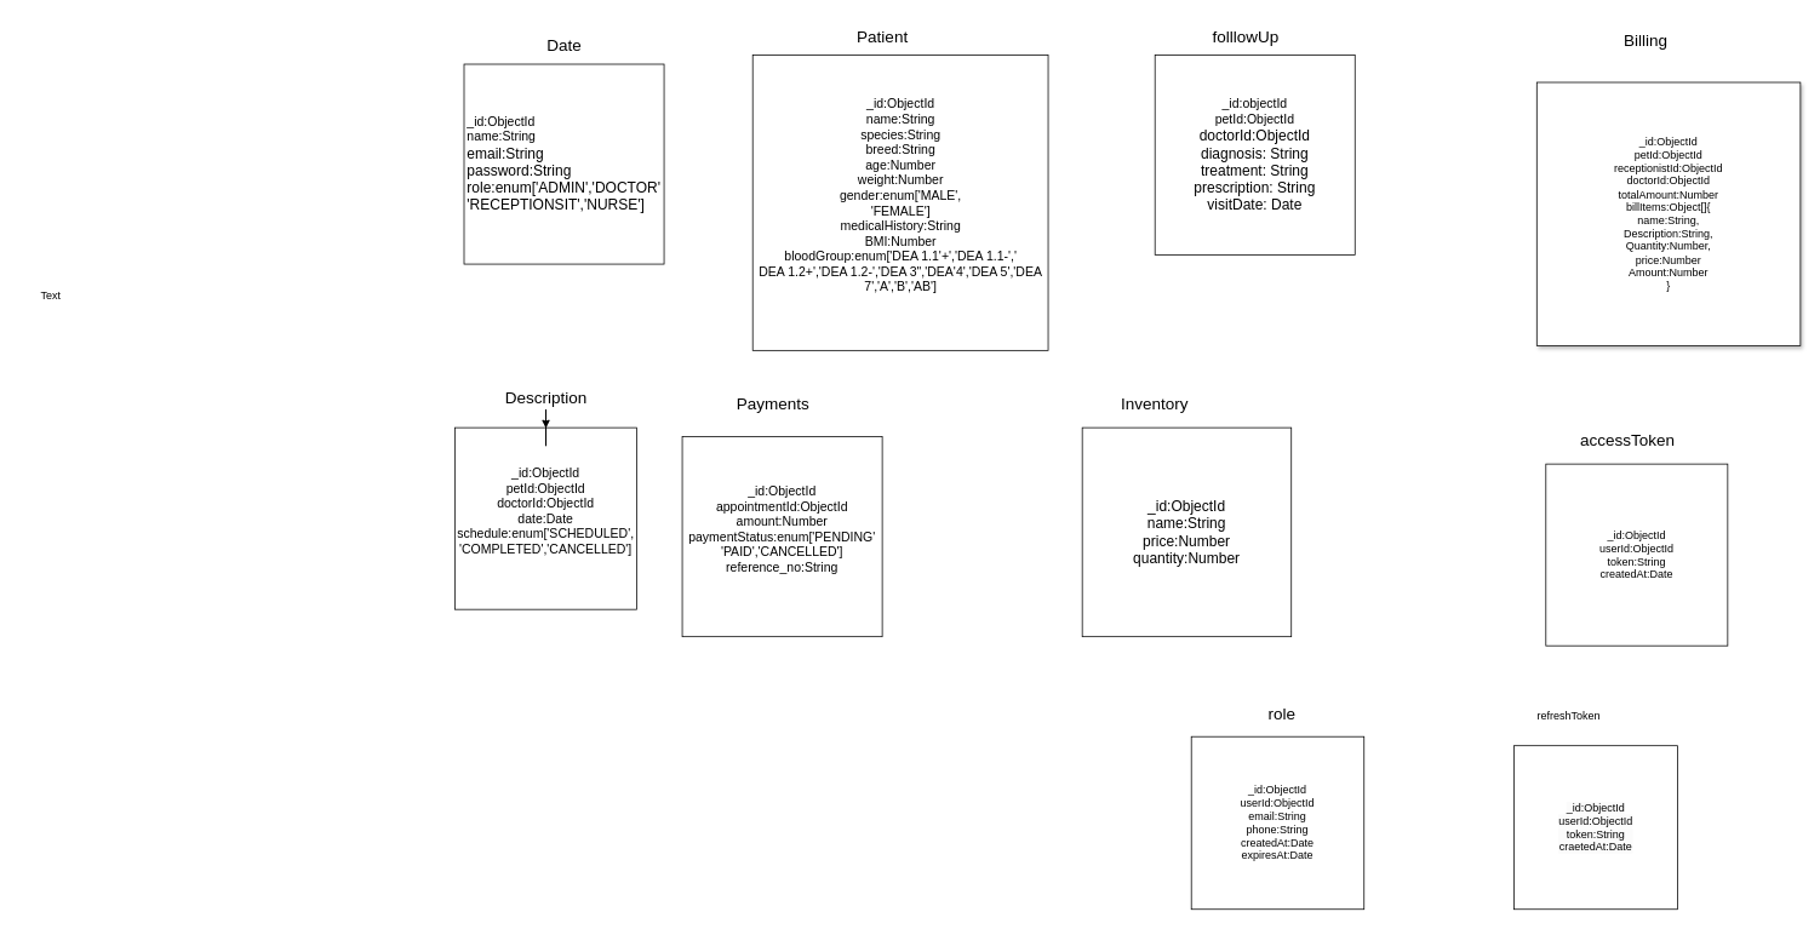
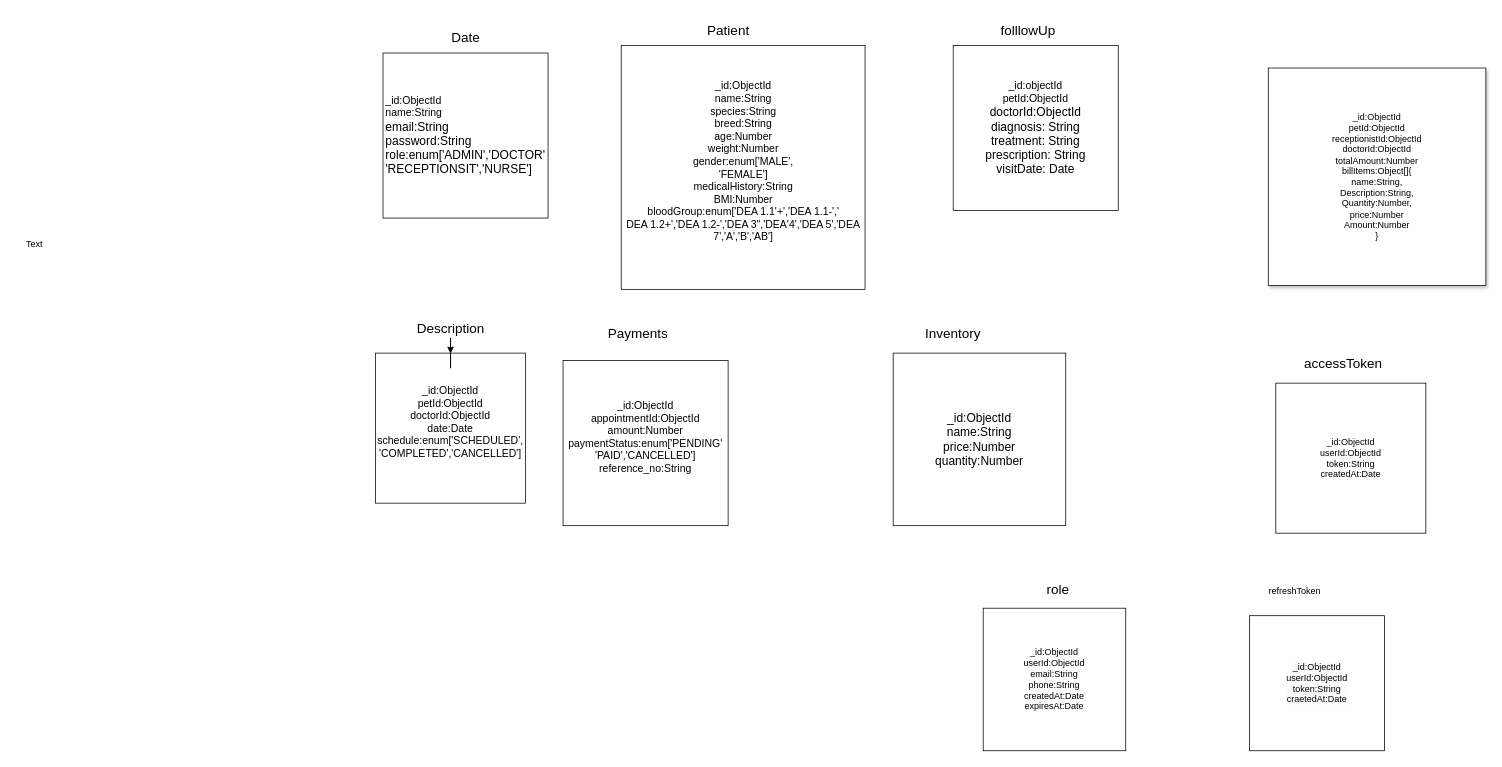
  <mxCell id="0" />
  <mxCell id="1" parent="0" />
  <mxCell id="2" value="&lt;div style=&quot;text-align: justify;&quot;&gt;&lt;font style=&quot;font-size: 14px;&quot;&gt;_id:ObjectId&lt;/font&gt;&lt;/div&gt;&lt;div style=&quot;text-align: justify;&quot;&gt;&lt;font style=&quot;font-size: 14px;&quot;&gt;name:String&lt;/font&gt;&lt;/div&gt;&lt;div style=&quot;text-align: justify;&quot;&gt;&lt;font size=&quot;3&quot; style=&quot;&quot;&gt;email:String&lt;/font&gt;&lt;/div&gt;&lt;div style=&quot;text-align: justify;&quot;&gt;&lt;font size=&quot;3&quot; style=&quot;&quot;&gt;password:String&lt;/font&gt;&lt;/div&gt;&lt;div style=&quot;text-align: justify;&quot;&gt;&lt;font size=&quot;3&quot; style=&quot;&quot;&gt;role:enum['ADMIN','DOCTOR'&lt;/font&gt;&lt;/div&gt;&lt;div style=&quot;text-align: justify;&quot;&gt;&lt;font size=&quot;3&quot; style=&quot;&quot;&gt;'RECEPTIONSIT','NURSE']&lt;/font&gt;&lt;/div&gt;" style="whiteSpace=wrap;html=1;aspect=fixed;align=center;" parent="1" vertex="1"><mxGeometry x="510" y="70" width="220" height="220" as="geometry" /></mxCell>
  <mxCell id="3" value="&lt;span style=&quot;font-size: 18px;&quot;&gt;Date&lt;/span&gt;" style="text;html=1;align=center;verticalAlign=middle;resizable=0;points=[];autosize=1;strokeColor=none;fillColor=none;" parent="1" vertex="1"><mxGeometry x="590" y="30" width="60" height="40" as="geometry" /></mxCell>
  <mxCell id="4" value="&lt;div&gt;&lt;font style=&quot;font-size: 14px;&quot;&gt;_id:ObjectId&lt;/font&gt;&lt;/div&gt;&lt;font style=&quot;font-size: 14px;&quot;&gt;name:String&lt;/font&gt;&lt;div&gt;&lt;font style=&quot;font-size: 14px;&quot;&gt;species:String&lt;/font&gt;&lt;/div&gt;&lt;div&gt;&lt;font style=&quot;font-size: 14px;&quot;&gt;breed:String&lt;/font&gt;&lt;/div&gt;&lt;div&gt;&lt;font style=&quot;font-size: 14px;&quot;&gt;age:Number&lt;/font&gt;&lt;/div&gt;&lt;div&gt;&lt;font style=&quot;font-size: 14px;&quot;&gt;weight:Number&lt;/font&gt;&lt;/div&gt;&lt;div&gt;&lt;font style=&quot;font-size: 14px;&quot;&gt;gender:enum['MALE',&lt;/font&gt;&lt;/div&gt;&lt;div&gt;&lt;font style=&quot;font-size: 14px;&quot;&gt;'FEMALE']&lt;/font&gt;&lt;/div&gt;&lt;div&gt;&lt;font style=&quot;font-size: 14px;&quot;&gt;medicalHistory:String&lt;/font&gt;&lt;/div&gt;&lt;div&gt;&lt;font style=&quot;font-size: 14px;&quot;&gt;BMI:Number&lt;/font&gt;&lt;/div&gt;&lt;div&gt;&lt;font style=&quot;font-size: 14px;&quot;&gt;bloodGroup:enum['&lt;/font&gt;&lt;span style=&quot;background-color: transparent; color: light-dark(rgb(0, 0, 0), rgb(255, 255, 255));&quot;&gt;&lt;font style=&quot;font-size: 14px;&quot;&gt;DEA 1.1'+','&lt;/font&gt;&lt;/span&gt;&lt;span style=&quot;background-color: transparent; color: light-dark(rgb(0, 0, 0), rgb(255, 255, 255));&quot;&gt;&lt;font style=&quot;font-size: 14px;&quot;&gt;DEA 1.1-','&lt;/font&gt;&lt;/span&gt;&lt;/div&gt;&lt;div&gt;&lt;font style=&quot;font-size: 14px;&quot;&gt;DEA 1.2+','&lt;span style=&quot;background-color: transparent; color: light-dark(rgb(0, 0, 0), rgb(255, 255, 255));&quot;&gt;&lt;/span&gt;&lt;span style=&quot;background-color: transparent; color: light-dark(rgb(0, 0, 0), rgb(255, 255, 255));&quot;&gt;DEA 1.2-','&lt;/span&gt;&lt;span style=&quot;background-color: transparent; color: light-dark(rgb(0, 0, 0), rgb(255, 255, 255));&quot;&gt;DEA 3&quot;,'&lt;/span&gt;&lt;span style=&quot;background-color: transparent; color: light-dark(rgb(0, 0, 0), rgb(255, 255, 255));&quot;&gt;DEA'4','&lt;/span&gt;&lt;span style=&quot;background-color: transparent; color: light-dark(rgb(0, 0, 0), rgb(255, 255, 255));&quot;&gt;DEA 5','&lt;/span&gt;&lt;span style=&quot;background-color: transparent; color: light-dark(rgb(0, 0, 0), rgb(255, 255, 255));&quot;&gt;DEA 7','A','B','AB']&lt;/span&gt;&lt;/font&gt;&lt;/div&gt;&lt;div&gt;&lt;font style=&quot;font-size: 14px;&quot;&gt;&lt;span style=&quot;background-color: transparent; color: light-dark(rgb(0, 0, 0), rgb(255, 255, 255));&quot;&gt;&lt;br&gt;&lt;/span&gt;&lt;/font&gt;&lt;/div&gt;" style="whiteSpace=wrap;html=1;aspect=fixed;" parent="1" vertex="1"><mxGeometry x="827.5" y="60" width="325" height="325" as="geometry" /></mxCell>
  <mxCell id="5" value="&lt;font style=&quot;font-size: 18px;&quot;&gt;Patient&lt;/font&gt;" style="text;html=1;align=center;verticalAlign=middle;resizable=0;points=[];autosize=1;strokeColor=none;fillColor=none;" parent="1" vertex="1"><mxGeometry x="930" y="20" width="80" height="40" as="geometry" /></mxCell>
  <mxCell id="6" value="&lt;div&gt;&lt;font style=&quot;font-size: 14px;&quot;&gt;_id:ObjectId&lt;/font&gt;&lt;/div&gt;&lt;font style=&quot;font-size: 14px;&quot;&gt;petId&lt;/font&gt;:&lt;font style=&quot;font-size: 14px;&quot;&gt;ObjectId&lt;/font&gt;&lt;div&gt;&lt;font style=&quot;font-size: 14px;&quot;&gt;doctorId:ObjectId&lt;/font&gt;&lt;/div&gt;&lt;div&gt;&lt;font style=&quot;font-size: 14px;&quot;&gt;date:Date&lt;/font&gt;&lt;/div&gt;&lt;div&gt;&lt;font style=&quot;font-size: 14px;&quot;&gt;schedule:enum['SCHEDULED',&lt;/font&gt;&lt;/div&gt;&lt;div&gt;&lt;font style=&quot;font-size: 14px;&quot;&gt;'COMPLETED','CANCELLED']&lt;/font&gt;&lt;/div&gt;&lt;div&gt;&lt;font style=&quot;font-size: 14px;&quot;&gt;&lt;br&gt;&lt;/font&gt;&lt;/div&gt;" style="whiteSpace=wrap;html=1;aspect=fixed;" parent="1" vertex="1"><mxGeometry x="500" y="470" width="200" height="200" as="geometry" /></mxCell>
  <mxCell id="7" style="edgeStyle=orthogonalEdgeStyle;rounded=0;orthogonalLoop=1;jettySize=auto;html=1;entryX=0.5;entryY=0;entryDx=0;entryDy=0;" parent="1" source="9" target="6" edge="1"><mxGeometry relative="1" as="geometry" /></mxCell>
  <mxCell id="8" value="" style="edgeStyle=orthogonalEdgeStyle;rounded=0;orthogonalLoop=1;jettySize=auto;html=1;" parent="1" source="9" target="6" edge="1"><mxGeometry relative="1" as="geometry" /></mxCell>
  <mxCell id="9" value="&lt;font style=&quot;font-size: 18px;&quot;&gt;Description&lt;/font&gt;&lt;div&gt;&lt;br&gt;&lt;/div&gt;" style="text;html=1;align=center;verticalAlign=middle;resizable=0;points=[];autosize=1;strokeColor=none;fillColor=none;" parent="1" vertex="1"><mxGeometry x="540" y="420" width="120" height="50" as="geometry" /></mxCell>
  <mxCell id="10" value="&lt;div&gt;&lt;font style=&quot;font-size: 14px;&quot;&gt;&lt;font style=&quot;&quot;&gt;_id:objectId&lt;/font&gt;&lt;/font&gt;&lt;/div&gt;&lt;font style=&quot;font-size: 14px;&quot;&gt;&lt;font style=&quot;&quot;&gt;petId&lt;/font&gt;:&lt;font style=&quot;&quot;&gt;ObjectId&lt;/font&gt;&lt;/font&gt;&lt;div&gt;&lt;font size=&quot;3&quot; style=&quot;&quot;&gt;doctorId:ObjectId&lt;/font&gt;&lt;/div&gt;&lt;div&gt;&lt;font size=&quot;3&quot; style=&quot;&quot;&gt;&lt;span class=&quot;hljs-attr&quot;&gt;diagnosis&lt;/span&gt;: S&lt;span class=&quot;hljs-built_in&quot;&gt;tring&lt;/span&gt;&lt;/font&gt;&lt;/div&gt;&lt;div&gt;&lt;font size=&quot;3&quot; style=&quot;&quot;&gt;&lt;span class=&quot;hljs-attr&quot;&gt;treatment&lt;/span&gt;: S&lt;span class=&quot;hljs-built_in&quot;&gt;tring&lt;/span&gt;&lt;/font&gt;&lt;/div&gt;&lt;div&gt;&lt;font size=&quot;3&quot; style=&quot;&quot;&gt;&lt;span class=&quot;hljs-attr&quot;&gt;prescription&lt;/span&gt;: S&lt;span class=&quot;hljs-built_in&quot;&gt;tring&lt;/span&gt;&lt;/font&gt;&lt;/div&gt;&lt;div&gt;&lt;font size=&quot;3&quot; style=&quot;&quot;&gt;&lt;span style=&quot;&quot; class=&quot;hljs-attr&quot;&gt;visitDate&lt;/span&gt;: &lt;span style=&quot;&quot; class=&quot;hljs-title class_&quot;&gt;Date&lt;/span&gt;&lt;/font&gt;&lt;/div&gt;" style="whiteSpace=wrap;html=1;aspect=fixed;align=center;" parent="1" vertex="1"><mxGeometry x="1270" y="60" width="220" height="220" as="geometry" /></mxCell>
  <mxCell id="11" value="&lt;div&gt;&lt;span style=&quot;font-size: 18px;&quot;&gt;folllowUp&lt;/span&gt;&lt;/div&gt;" style="text;html=1;align=center;verticalAlign=middle;whiteSpace=wrap;rounded=0;" parent="1" vertex="1"><mxGeometry x="1340" y="25" width="60" height="30" as="geometry" /></mxCell>
  <mxCell id="12" value="&lt;div&gt;&lt;font style=&quot;font-size: 14px;&quot;&gt;_id:ObjectId&lt;/font&gt;&lt;/div&gt;&lt;font style=&quot;font-size: 14px;&quot;&gt;appointmentId:ObjectId&lt;/font&gt;&lt;div&gt;&lt;font style=&quot;font-size: 14px;&quot;&gt;amount:Number&lt;/font&gt;&lt;/div&gt;&lt;div&gt;&lt;font style=&quot;font-size: 14px;&quot;&gt;paymentStatus:enum['PENDING'&lt;/font&gt;&lt;/div&gt;&lt;div&gt;&lt;font style=&quot;font-size: 14px;&quot;&gt;'PAID','CANCELLED']&lt;/font&gt;&lt;/div&gt;&lt;div&gt;&lt;span style=&quot;font-size: 14px;&quot;&gt;reference_no:String&lt;/span&gt;&lt;/div&gt;&lt;div&gt;&lt;font style=&quot;font-size: 14px;&quot;&gt;&lt;br&gt;&lt;/font&gt;&lt;/div&gt;" style="whiteSpace=wrap;html=1;aspect=fixed;" parent="1" vertex="1"><mxGeometry x="750" y="480" width="220" height="220" as="geometry" /></mxCell>
  <mxCell id="13" value="&lt;div&gt;&lt;span style=&quot;font-size: 18px;&quot;&gt;Payments&lt;/span&gt;&lt;/div&gt;" style="text;html=1;align=center;verticalAlign=middle;whiteSpace=wrap;rounded=0;" parent="1" vertex="1"><mxGeometry x="820" y="430" width="60" height="30" as="geometry" /></mxCell>
  <mxCell id="14" value="&lt;div&gt;&lt;font size=&quot;3&quot;&gt;_id:ObjectId&lt;/font&gt;&lt;/div&gt;&lt;font size=&quot;3&quot;&gt;name:String&lt;/font&gt;&lt;div&gt;&lt;font size=&quot;3&quot;&gt;price:Number&lt;/font&gt;&lt;/div&gt;&lt;div&gt;&lt;font size=&quot;3&quot;&gt;quantity:Number&lt;/font&gt;&lt;/div&gt;" style="whiteSpace=wrap;html=1;aspect=fixed;" parent="1" vertex="1"><mxGeometry x="1190" y="470" width="230" height="230" as="geometry" /></mxCell>
  <mxCell id="15" value="&lt;font style=&quot;font-size: 18px;&quot;&gt;Inventory&lt;/font&gt;" style="text;html=1;align=center;verticalAlign=middle;whiteSpace=wrap;rounded=0;" parent="1" vertex="1"><mxGeometry x="1240" y="430" width="60" height="30" as="geometry" /></mxCell>
- <mxCell id="16" value="Text" style="text;html=1;align=center;verticalAlign=middle;resizable=0;points=[];autosize=1;strokeColor=none;fillColor=none;" parent="1" vertex="1"><mxGeometry x="30" y="310" width="50" height="30" as="geometry" /></mxCell>
+ <mxCell id="16" value="Text" style="text;html=1;align=center;verticalAlign=middle;resizable=0;points=[];autosize=1;strokeColor=none;fillColor=none;" parent="1" vertex="1"><mxGeometry x="20" y="310" width="50" height="30" as="geometry" /></mxCell>
  <mxCell id="17" value="_id:ObjectId&lt;div&gt;petId:ObjectId&lt;/div&gt;&lt;div&gt;receptionistId:ObjectId&lt;/div&gt;&lt;div&gt;doctorId:ObjectId&lt;/div&gt;&lt;div&gt;totalAmount:Number&lt;/div&gt;&lt;div&gt;billItems:Object[]{&lt;/div&gt;&lt;div&gt;name:String,&lt;/div&gt;&lt;div&gt;Description:String,&lt;/div&gt;&lt;div&gt;Quantity:Number,&lt;/div&gt;&lt;div&gt;price:Number&lt;/div&gt;&lt;div&gt;Amount:Number&lt;/div&gt;&lt;div&gt;}&lt;/div&gt;" style="whiteSpace=wrap;html=1;aspect=fixed;shadow=1;" parent="1" vertex="1"><mxGeometry x="1690" y="90" width="290" height="290" as="geometry" /></mxCell>
- <mxCell id="18" value="&lt;font style=&quot;font-size: 18px;&quot;&gt;Billing&lt;/font&gt;" style="text;html=1;align=center;verticalAlign=middle;whiteSpace=wrap;rounded=0;" parent="1" vertex="1"><mxGeometry x="1780" y="30" width="60" height="30" as="geometry" /></mxCell>
  <mxCell id="19" value="_id:ObjectId&lt;div&gt;userId:ObjectId&lt;/div&gt;&lt;div&gt;token:String&lt;/div&gt;&lt;div&gt;createdAt:Date&lt;/div&gt;" style="whiteSpace=wrap;html=1;aspect=fixed;" parent="1" vertex="1"><mxGeometry x="1700" y="510" width="200" height="200" as="geometry" /></mxCell>
  <mxCell id="20" value="&lt;font style=&quot;font-size: 18px;&quot;&gt;accessToken&lt;/font&gt;" style="text;html=1;align=center;verticalAlign=middle;whiteSpace=wrap;rounded=0;" parent="1" vertex="1"><mxGeometry x="1760" y="470" width="60" height="30" as="geometry" /></mxCell>
  <mxCell id="21" value="&lt;meta charset=&quot;utf-8&quot;&gt;&lt;span style=&quot;color: rgb(0, 0, 0); font-family: Helvetica; font-size: 12px; font-style: normal; font-variant-ligatures: normal; font-variant-caps: normal; font-weight: 400; letter-spacing: normal; orphans: 2; text-align: center; text-indent: 0px; text-transform: none; widows: 2; word-spacing: 0px; -webkit-text-stroke-width: 0px; white-space: normal; background-color: rgb(251, 251, 251); text-decoration-thickness: initial; text-decoration-style: initial; text-decoration-color: initial; display: inline !important; float: none;&quot;&gt;_id:ObjectId&lt;/span&gt;&lt;div style=&quot;forced-color-adjust: none; color: rgb(0, 0, 0); font-family: Helvetica; font-size: 12px; font-style: normal; font-variant-ligatures: normal; font-variant-caps: normal; font-weight: 400; letter-spacing: normal; orphans: 2; text-align: center; text-indent: 0px; text-transform: none; widows: 2; word-spacing: 0px; -webkit-text-stroke-width: 0px; white-space: normal; background-color: rgb(251, 251, 251); text-decoration-thickness: initial; text-decoration-style: initial; text-decoration-color: initial;&quot;&gt;userId:ObjectId&lt;/div&gt;&lt;div style=&quot;forced-color-adjust: none; color: rgb(0, 0, 0); font-family: Helvetica; font-size: 12px; font-style: normal; font-variant-ligatures: normal; font-variant-caps: normal; font-weight: 400; letter-spacing: normal; orphans: 2; text-align: center; text-indent: 0px; text-transform: none; widows: 2; word-spacing: 0px; -webkit-text-stroke-width: 0px; white-space: normal; background-color: rgb(251, 251, 251); text-decoration-thickness: initial; text-decoration-style: initial; text-decoration-color: initial;&quot;&gt;token:String&lt;/div&gt;&lt;div style=&quot;forced-color-adjust: none; color: rgb(0, 0, 0); font-family: Helvetica; font-size: 12px; font-style: normal; font-variant-ligatures: normal; font-variant-caps: normal; font-weight: 400; letter-spacing: normal; orphans: 2; text-align: center; text-indent: 0px; text-transform: none; widows: 2; word-spacing: 0px; -webkit-text-stroke-width: 0px; white-space: normal; background-color: rgb(251, 251, 251); text-decoration-thickness: initial; text-decoration-style: initial; text-decoration-color: initial;&quot;&gt;craetedAt:Date&lt;/div&gt;" style="whiteSpace=wrap;html=1;aspect=fixed;" parent="1" vertex="1"><mxGeometry x="1665" y="820" width="180" height="180" as="geometry" /></mxCell>
  <mxCell id="22" value="refreshToken" style="text;html=1;align=center;verticalAlign=middle;resizable=0;points=[];autosize=1;strokeColor=none;fillColor=none;" parent="1" vertex="1"><mxGeometry x="1680" y="773" width="90" height="30" as="geometry" /></mxCell>
  <mxCell id="23" value="_id:ObjectId&lt;div&gt;userId:ObjectId&lt;/div&gt;&lt;div&gt;email:String&lt;/div&gt;&lt;div&gt;phone:String&lt;/div&gt;&lt;div&gt;createdAt:Date&lt;/div&gt;&lt;div&gt;expiresAt:Date&lt;/div&gt;" style="whiteSpace=wrap;html=1;aspect=fixed;" parent="1" vertex="1"><mxGeometry x="1310" y="810" width="190" height="190" as="geometry" /></mxCell>
  <mxCell id="24" value="&lt;font style=&quot;font-size: 18px;&quot;&gt;role&lt;/font&gt;&lt;div&gt;&lt;br&gt;&lt;/div&gt;" style="text;html=1;align=center;verticalAlign=middle;whiteSpace=wrap;rounded=0;" parent="1" vertex="1"><mxGeometry x="1380" y="778" width="60" height="30" as="geometry" /></mxCell>
